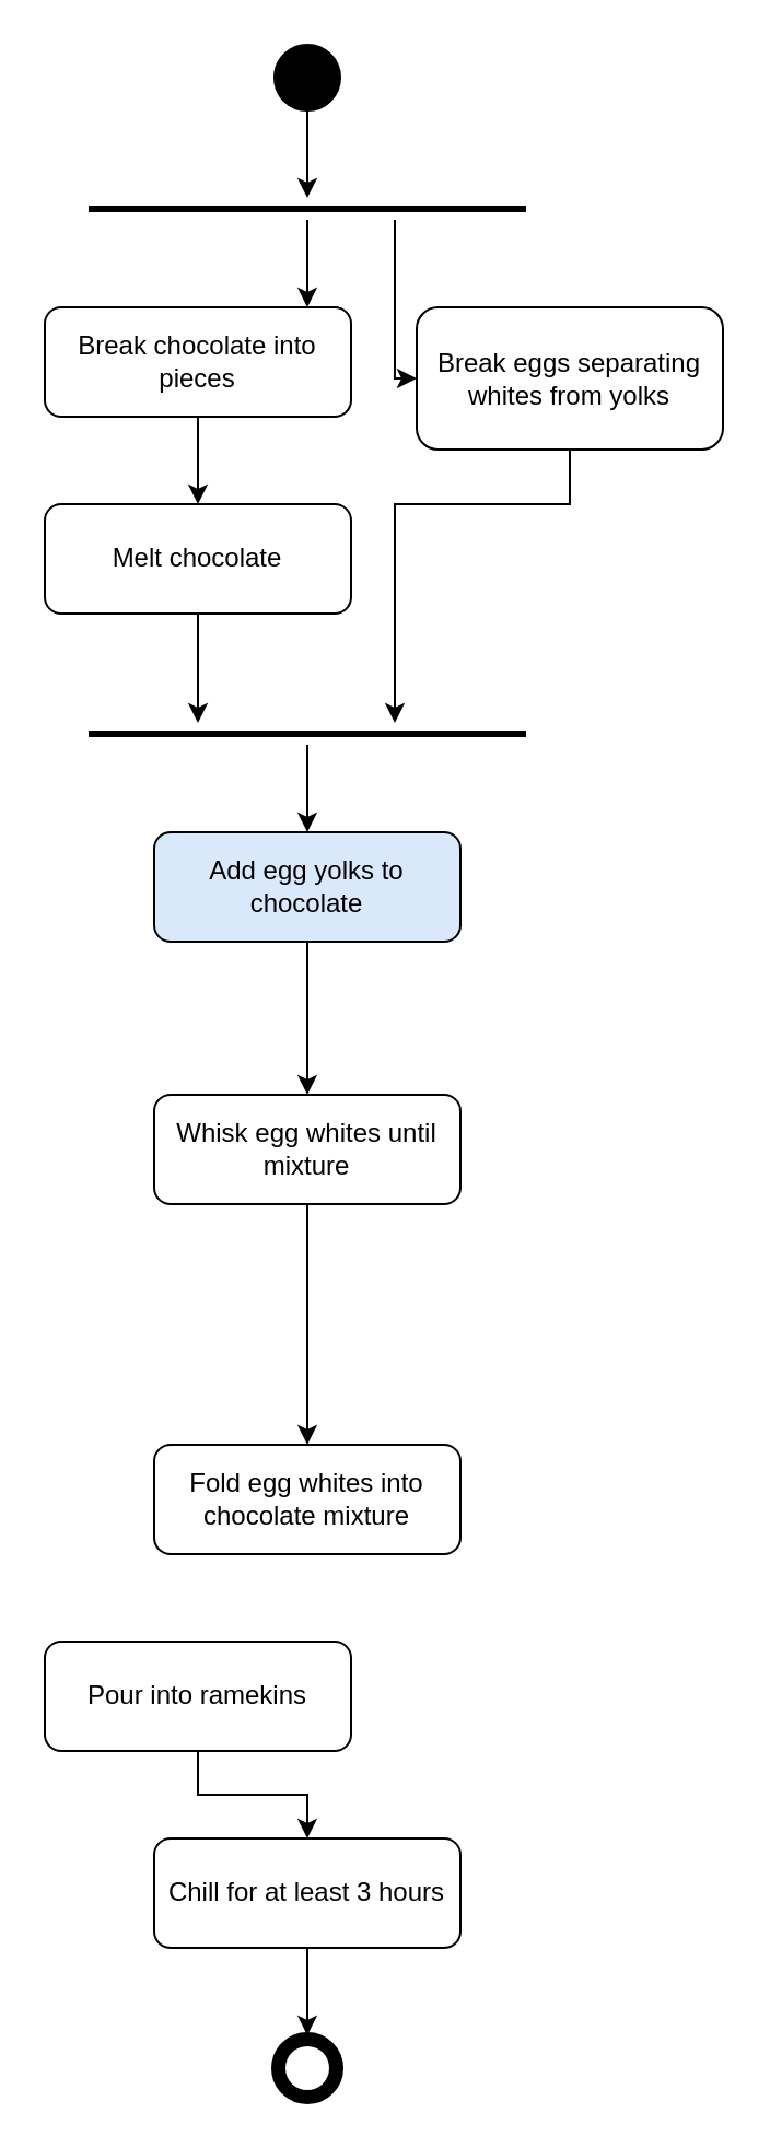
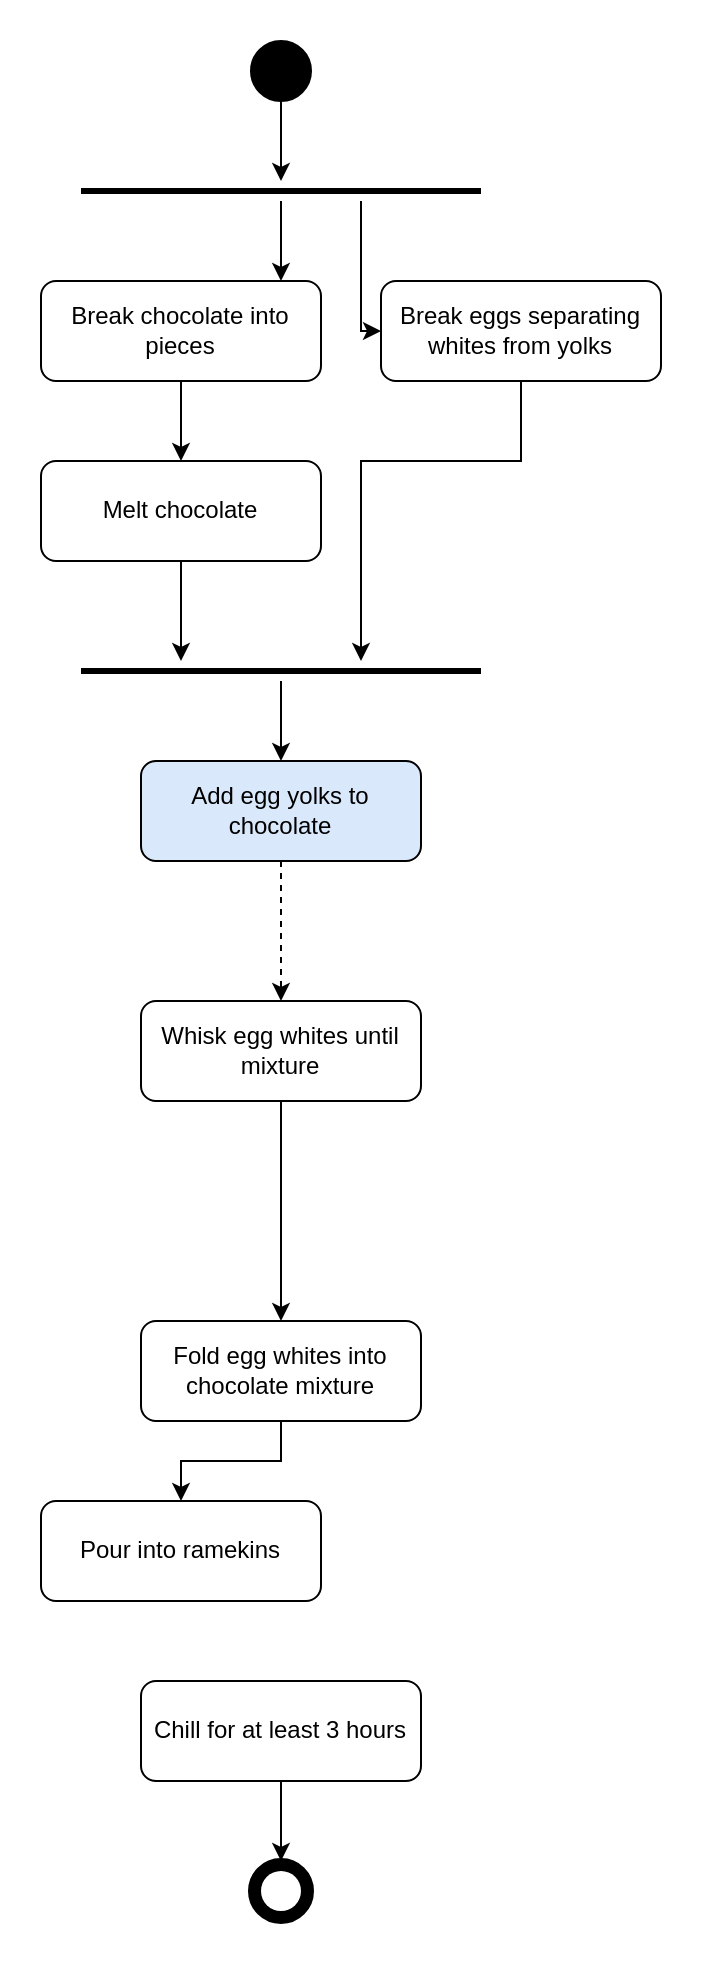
  <mxCell id="0" />
  <mxCell id="1" parent="0" />
  <mxCell id="2" value="" style="ellipse;fillColor=#000000;" parent="1" vertex="1"><mxGeometry x="125" y="20" width="30" height="30" as="geometry" /></mxCell>
  <mxCell id="3" value="" style="line;strokeWidth=3;html=1;" parent="1" vertex="1"><mxGeometry x="40" y="90" width="200" height="10" as="geometry" /></mxCell>
  <mxCell id="4" value="" style="edgeStyle=orthogonalEdgeStyle;rounded=0;orthogonalLoop=1;jettySize=auto;html=1;endArrow=classic;endFill=1;" parent="1" source="2" target="3" edge="1"><mxGeometry relative="1" as="geometry" /></mxCell>
  <mxCell id="5" value="Break chocolate into pieces" style="rounded=1;whiteSpace=wrap;html=1;" parent="1" vertex="1"><mxGeometry x="20" y="140" width="140" height="50" as="geometry" /></mxCell>
  <mxCell id="6" value="" style="edgeStyle=orthogonalEdgeStyle;rounded=0;orthogonalLoop=1;jettySize=auto;html=1;endArrow=classic;endFill=1;" parent="1" source="3" target="5" edge="1"><mxGeometry relative="1" as="geometry"><Array as="points"><mxPoint x="90" y="95" /></Array></mxGeometry></mxCell>
  <mxCell id="7" value="Melt chocolate" style="rounded=1;whiteSpace=wrap;html=1;" parent="1" vertex="1"><mxGeometry x="20" y="230" width="140" height="50" as="geometry" /></mxCell>
  <mxCell id="8" value="" style="edgeStyle=orthogonalEdgeStyle;rounded=0;orthogonalLoop=1;jettySize=auto;html=1;endArrow=classic;endFill=1;" parent="1" source="5" target="7" edge="1"><mxGeometry relative="1" as="geometry" /></mxCell>
- <mxCell id="9" value="Break eggs separating whites from yolks" style="rounded=1;whiteSpace=wrap;html=1;" parent="1" vertex="1"><mxGeometry x="190" y="140" width="140" height="65" as="geometry" /></mxCell>
+ <mxCell id="9" value="Break eggs separating whites from yolks" style="rounded=1;whiteSpace=wrap;html=1;" parent="1" vertex="1"><mxGeometry x="190" y="140" width="140" height="50" as="geometry" /></mxCell>
  <mxCell id="10" value="" style="edgeStyle=orthogonalEdgeStyle;rounded=0;orthogonalLoop=1;jettySize=auto;html=1;endArrow=classic;endFill=1;" parent="1" source="3" target="9" edge="1"><mxGeometry relative="1" as="geometry"><Array as="points"><mxPoint x="180" y="95" /></Array></mxGeometry></mxCell>
  <mxCell id="11" value="" style="line;strokeWidth=3;html=1;" parent="1" vertex="1"><mxGeometry x="40" y="330" width="200" height="10" as="geometry" /></mxCell>
  <mxCell id="12" value="" style="edgeStyle=orthogonalEdgeStyle;rounded=0;orthogonalLoop=1;jettySize=auto;html=1;endArrow=classic;endFill=1;" parent="1" source="7" target="11" edge="1"><mxGeometry relative="1" as="geometry"><Array as="points"><mxPoint x="90" y="335" /></Array></mxGeometry></mxCell>
  <mxCell id="13" value="" style="edgeStyle=orthogonalEdgeStyle;rounded=0;orthogonalLoop=1;jettySize=auto;html=1;endArrow=classic;endFill=1;" parent="1" source="9" target="11" edge="1"><mxGeometry relative="1" as="geometry"><Array as="points"><mxPoint x="260" y="230" /><mxPoint x="180" y="230" /><mxPoint x="180" y="335" /></Array></mxGeometry></mxCell>
  <mxCell id="14" value="Add egg yolks to chocolate" style="rounded=1;whiteSpace=wrap;html=1;fillColor=#dae8fc;" parent="1" vertex="1"><mxGeometry x="70" y="380" width="140" height="50" as="geometry" /></mxCell>
  <mxCell id="15" value="" style="edgeStyle=orthogonalEdgeStyle;rounded=0;orthogonalLoop=1;jettySize=auto;html=1;endArrow=classic;endFill=1;" parent="1" source="11" target="14" edge="1"><mxGeometry relative="1" as="geometry" /></mxCell>
- <mxCell id="16" value="" style="edgeStyle=orthogonalEdgeStyle;rounded=0;orthogonalLoop=1;jettySize=auto;html=1;endArrow=classic;endFill=1;" parent="1" source="14" target="17" edge="1"><mxGeometry relative="1" as="geometry"><mxPoint x="140" y="470" as="targetPoint" /></mxGeometry></mxCell>
+ <mxCell id="16" value="" style="edgeStyle=orthogonalEdgeStyle;rounded=0;orthogonalLoop=1;jettySize=auto;html=1;endArrow=classic;endFill=1;dashed=1;" parent="1" source="14" target="17" edge="1"><mxGeometry relative="1" as="geometry"><mxPoint x="140" y="470" as="targetPoint" /></mxGeometry></mxCell>
  <mxCell id="17" value="Whisk egg whites until mixture" style="rounded=1;whiteSpace=wrap;html=1;" parent="1" vertex="1"><mxGeometry x="70" y="500" width="140" height="50" as="geometry" /></mxCell>
  <mxCell id="18" value="Fold egg whites into chocolate mixture" style="rounded=1;whiteSpace=wrap;html=1;" parent="1" vertex="1"><mxGeometry x="70" y="660" width="140" height="50" as="geometry" /></mxCell>
  <mxCell id="19" value="Pour into ramekins" style="rounded=1;whiteSpace=wrap;html=1;" parent="1" vertex="1"><mxGeometry x="20" y="750" width="140" height="50" as="geometry" /></mxCell>
+ <mxCell id="20" value="" style="edgeStyle=orthogonalEdgeStyle;rounded=0;orthogonalLoop=1;jettySize=auto;html=1;endArrow=classic;endFill=1;" parent="1" source="18" target="19" edge="1"><mxGeometry relative="1" as="geometry" /></mxCell>
  <mxCell id="21" value="Chill for at least 3 hours" style="rounded=1;whiteSpace=wrap;html=1;" parent="1" vertex="1"><mxGeometry x="70" y="840" width="140" height="50" as="geometry" /></mxCell>
- <mxCell id="22" value="" style="edgeStyle=orthogonalEdgeStyle;rounded=0;orthogonalLoop=1;jettySize=auto;html=1;endArrow=classic;endFill=1;" parent="1" source="19" target="21" edge="1"><mxGeometry relative="1" as="geometry" /></mxCell>
  <mxCell id="23" value="" style="ellipse;html=1;fillColor=#000000;strokeColor=#000000;strokeWidth=3;" parent="1" vertex="1"><mxGeometry x="125" y="930" width="30" height="30" as="geometry" /></mxCell>
  <mxCell id="24" value="" style="ellipse;html=1;fillColor=#ffffff;strokeColor=none;" parent="1" vertex="1"><mxGeometry x="130" y="935" width="20" height="20" as="geometry" /></mxCell>
  <mxCell id="25" value="" style="edgeStyle=orthogonalEdgeStyle;rounded=0;orthogonalLoop=1;jettySize=auto;html=1;endArrow=classic;endFill=1;" parent="1" source="21" target="23" edge="1"><mxGeometry relative="1" as="geometry" /></mxCell>
  <mxCell id="26" value="" style="edgeStyle=orthogonalEdgeStyle;rounded=0;orthogonalLoop=1;jettySize=auto;html=1;endArrow=classic;endFill=1;" edge="1" parent="1" source="17" target="18"><mxGeometry relative="1" as="geometry"><mxPoint x="140" y="590" as="sourcePoint" /><mxPoint x="140" y="660" as="targetPoint" /></mxGeometry></mxCell>
